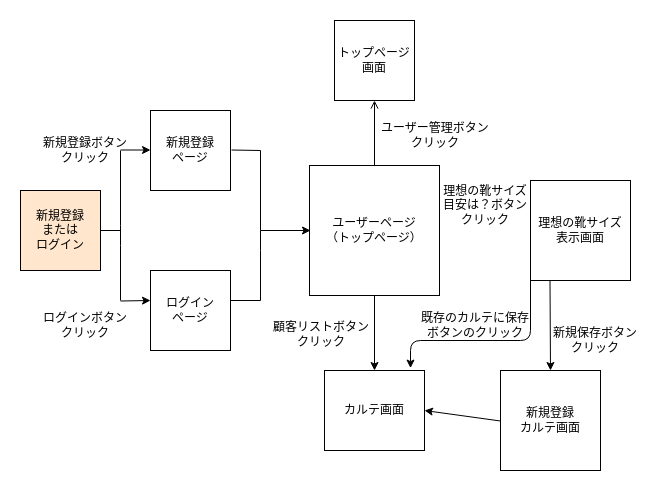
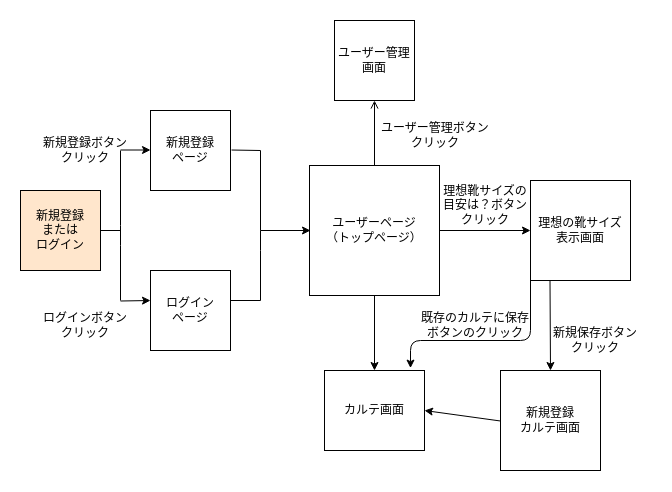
  <mxCell id="0" />
  <mxCell id="1" parent="0" />
  <mxCell id="2" value="新規登録&lt;br&gt;または&lt;br&gt;ログイン" style="whiteSpace=wrap;html=1;aspect=fixed;fillColor=#ffe6cc;" vertex="1" parent="1"><mxGeometry x="20" y="190" width="80" height="80" as="geometry" /></mxCell>
  <mxCell id="3" value="新規登録&lt;br&gt;ページ" style="whiteSpace=wrap;html=1;aspect=fixed;" vertex="1" parent="1"><mxGeometry x="150" y="110" width="80" height="80" as="geometry" /></mxCell>
  <mxCell id="4" value="ログイン&lt;br&gt;ページ" style="whiteSpace=wrap;html=1;aspect=fixed;" vertex="1" parent="1"><mxGeometry x="150" y="270" width="80" height="80" as="geometry" /></mxCell>
+ <mxCell id="5" value="" style="edgeStyle=none;html=1;" edge="1" parent="1" source="6" target="17"><mxGeometry relative="1" as="geometry" /></mxCell>
  <mxCell id="6" value="ユーザーページ&lt;br&gt;（トップページ）" style="whiteSpace=wrap;html=1;aspect=fixed;" vertex="1" parent="1"><mxGeometry x="309" y="165" width="130" height="130" as="geometry" /></mxCell>
- <mxCell id="7" value="トップページ&lt;br&gt;画面" style="whiteSpace=wrap;html=1;aspect=fixed;" vertex="1" parent="1"><mxGeometry x="334" y="20" width="80" height="80" as="geometry" /></mxCell>
+ <mxCell id="7" value="ユーザー管理&lt;br&gt;画面" style="whiteSpace=wrap;html=1;aspect=fixed;" vertex="1" parent="1"><mxGeometry x="334" y="20" width="80" height="80" as="geometry" /></mxCell>
  <mxCell id="8" value="" style="endArrow=none;html=1;" edge="1" parent="1"><mxGeometry width="50" height="50" relative="1" as="geometry"><mxPoint x="100" y="230" as="sourcePoint" /><mxPoint x="120" y="230" as="targetPoint" /></mxGeometry></mxCell>
  <mxCell id="9" value="" style="endArrow=none;html=1;" edge="1" parent="1"><mxGeometry width="50" height="50" relative="1" as="geometry"><mxPoint x="120" y="300" as="sourcePoint" /><mxPoint x="120" y="150" as="targetPoint" /><Array as="points"><mxPoint x="120" y="235" /></Array></mxGeometry></mxCell>
  <mxCell id="10" value="" style="endArrow=classic;html=1;" edge="1" parent="1"><mxGeometry width="50" height="50" relative="1" as="geometry"><mxPoint x="120" y="149.5" as="sourcePoint" /><mxPoint x="150" y="149.5" as="targetPoint" /><Array as="points" /></mxGeometry></mxCell>
  <mxCell id="11" value="" style="endArrow=classic;html=1;" edge="1" parent="1"><mxGeometry width="50" height="50" relative="1" as="geometry"><mxPoint x="120" y="300.5" as="sourcePoint" /><mxPoint x="150" y="300" as="targetPoint" /><Array as="points" /></mxGeometry></mxCell>
  <mxCell id="12" value="" style="endArrow=none;html=1;" edge="1" parent="1"><mxGeometry width="50" height="50" relative="1" as="geometry"><mxPoint x="260" y="300" as="sourcePoint" /><mxPoint x="260" y="150" as="targetPoint" /><Array as="points"><mxPoint x="260" y="240" /></Array></mxGeometry></mxCell>
  <mxCell id="13" value="" style="endArrow=classic;html=1;" edge="1" parent="1"><mxGeometry width="50" height="50" relative="1" as="geometry"><mxPoint x="260" y="230" as="sourcePoint" /><mxPoint x="310" y="230" as="targetPoint" /></mxGeometry></mxCell>
  <mxCell id="14" value="" style="endArrow=none;html=1;entryX=1;entryY=0.5;entryDx=0;entryDy=0;verticalAlign=middle;" edge="1" parent="1"><mxGeometry width="50" height="50" relative="1" as="geometry"><mxPoint x="260" y="300" as="sourcePoint" /><mxPoint x="230" y="300" as="targetPoint" /></mxGeometry></mxCell>
  <mxCell id="15" value="" style="endArrow=none;html=1;entryX=1.013;entryY=0.619;entryDx=0;entryDy=0;entryPerimeter=0;" edge="1" parent="1"><mxGeometry width="50" height="50" relative="1" as="geometry"><mxPoint x="260" y="150" as="sourcePoint" /><mxPoint x="231.04" y="149.52" as="targetPoint" /><Array as="points" /></mxGeometry></mxCell>
  <mxCell id="16" value="" style="endArrow=open;html=1;entryX=0.5;entryY=1;entryDx=0;entryDy=0;" edge="1" parent="1" source="6" target="7"><mxGeometry width="50" height="50" relative="1" as="geometry"><mxPoint x="400" y="280" as="sourcePoint" /><mxPoint x="450" y="230" as="targetPoint" /></mxGeometry></mxCell>
  <mxCell id="17" value="理想の靴サイズ&lt;br&gt;表示画面" style="whiteSpace=wrap;html=1;aspect=fixed;" vertex="1" parent="1"><mxGeometry x="530" y="180" width="100" height="100" as="geometry" /></mxCell>
  <mxCell id="18" value="カルテ画面" style="whiteSpace=wrap;html=1;aspect=fixed;" vertex="1" parent="1"><mxGeometry x="324" y="370" width="100" height="80" as="geometry" /></mxCell>
  <mxCell id="19" value="" style="endArrow=classic;html=1;entryX=0.5;entryY=0;entryDx=0;entryDy=0;" edge="1" parent="1" target="18"><mxGeometry width="50" height="50" relative="1" as="geometry"><mxPoint x="374" y="295" as="sourcePoint" /><mxPoint x="374" y="230" as="targetPoint" /></mxGeometry></mxCell>
  <mxCell id="20" value="新規登録&lt;br&gt;カルテ画面" style="whiteSpace=wrap;html=1;aspect=fixed;" vertex="1" parent="1"><mxGeometry x="500" y="370" width="100" height="100" as="geometry" /></mxCell>
  <mxCell id="21" value="" style="endArrow=classic;html=1;entryX=0.5;entryY=0;entryDx=0;entryDy=0;" edge="1" parent="1" target="20"><mxGeometry width="50" height="50" relative="1" as="geometry"><mxPoint x="549.5" y="280" as="sourcePoint" /><mxPoint x="549.5" y="355" as="targetPoint" /></mxGeometry></mxCell>
  <mxCell id="22" value="" style="endArrow=classic;html=1;exitX=1;exitY=0.5;exitDx=0;exitDy=0;entryX=1;entryY=0.5;entryDx=0;entryDy=0;" edge="1" parent="1" target="18"><mxGeometry width="50" height="50" relative="1" as="geometry"><mxPoint x="500" y="420.5" as="sourcePoint" /><mxPoint x="561" y="420" as="targetPoint" /></mxGeometry></mxCell>
  <mxCell id="23" value="" style="endArrow=classic;html=1;entryX=0.86;entryY=-0.03;entryDx=0;entryDy=0;entryPerimeter=0;" edge="1" parent="1" target="18"><mxGeometry width="50" height="50" relative="1" as="geometry"><mxPoint x="530" y="280" as="sourcePoint" /><mxPoint x="530.5" y="370" as="targetPoint" /><Array as="points"><mxPoint x="530" y="340" /><mxPoint x="410" y="340" /></Array></mxGeometry></mxCell>
  <mxCell id="24" value="新規登録ボタンクリック" style="text;html=1;strokeColor=none;fillColor=none;align=center;verticalAlign=middle;whiteSpace=wrap;rounded=0;" vertex="1" parent="1"><mxGeometry x="40" y="135" width="90" height="30" as="geometry" /></mxCell>
  <mxCell id="25" value="ログインボタンクリック" style="text;html=1;strokeColor=none;fillColor=none;align=center;verticalAlign=middle;whiteSpace=wrap;rounded=0;" vertex="1" parent="1"><mxGeometry x="40" y="310" width="90" height="30" as="geometry" /></mxCell>
  <mxCell id="26" value="ユーザー管理ボタンクリック" style="text;html=1;strokeColor=none;fillColor=none;align=center;verticalAlign=middle;whiteSpace=wrap;rounded=0;" vertex="1" parent="1"><mxGeometry x="380" y="120" width="110" height="30" as="geometry" /></mxCell>
- <mxCell id="27" value="顧客リストボタン&lt;br&gt;クリック" style="text;html=1;strokeColor=none;fillColor=none;align=center;verticalAlign=middle;whiteSpace=wrap;rounded=0;" vertex="1" parent="1"><mxGeometry x="266" y="319" width="110" height="30" as="geometry" /></mxCell>
- <mxCell id="28" value="理想の靴サイズ&lt;br&gt;目安は？ボタン&lt;br&gt;クリック" style="text;html=1;strokeColor=none;fillColor=none;align=center;verticalAlign=middle;whiteSpace=wrap;rounded=0;" vertex="1" parent="1"><mxGeometry x="430" y="190" width="110" height="30" as="geometry" /></mxCell>
+ <mxCell id="28" value="理想靴サイズの&lt;br&gt;目安は？ボタン&lt;br&gt;クリック" style="text;html=1;strokeColor=none;fillColor=none;align=center;verticalAlign=middle;whiteSpace=wrap;rounded=0;" vertex="1" parent="1"><mxGeometry x="430" y="190" width="110" height="30" as="geometry" /></mxCell>
  <mxCell id="29" value="新規保存ボタン&lt;br&gt;クリック" style="text;html=1;strokeColor=none;fillColor=none;align=center;verticalAlign=middle;whiteSpace=wrap;rounded=0;" vertex="1" parent="1"><mxGeometry x="540" y="325" width="110" height="30" as="geometry" /></mxCell>
  <mxCell id="30" value="既存のカルテに保存&lt;br&gt;ボタンのクリック" style="text;html=1;strokeColor=none;fillColor=none;align=center;verticalAlign=middle;whiteSpace=wrap;rounded=0;" vertex="1" parent="1"><mxGeometry x="420" y="310" width="110" height="30" as="geometry" /></mxCell>
